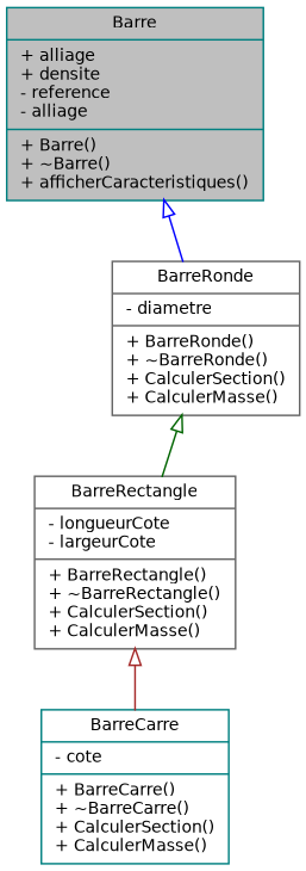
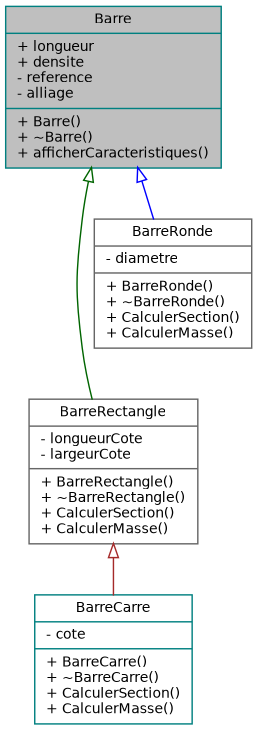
  digraph {
    node [color=teal fillcolor=white fontname=Helvetica fontsize=10 shape=record style=filled]
    edge [arrowtail=onormal dir=back fontname=Helvetica fontsize=10 labelfontname=Helvetica labelfontsize=10 style=solid]
-   n1 [fillcolor=grey75 fontcolor=black height=0.2 label="{Barre\n|+ alliage\l+ densite\l- reference\l- alliage\l|+ Barre()\l+ ~Barre()\l+ afficherCaracteristiques()\l}" width=0.4]
+   n1 [fillcolor=grey75 fontcolor=black height=0.2 label="{Barre\n|+ longueur\l+ densite\l- reference\l- alliage\l|+ Barre()\l+ ~Barre()\l+ afficherCaracteristiques()\l}" width=0.4]
    n2 [color=gray40 height=0.2 label="{BarreRectangle\n|- longueurCote\l- largeurCote\l|+ BarreRectangle()\l+ ~BarreRectangle()\l+ CalculerSection()\l+ CalculerMasse()\l}" width=0.4]
    n3 [color=gray40 height=0.2 label="{BarreRonde\n|- diametre\l|+ BarreRonde()\l+ ~BarreRonde()\l+ CalculerSection()\l+ CalculerMasse()\l}" width=0.4]
    n4 [height=0.2 label="{BarreCarre\n|- cote\l|+ BarreCarre()\l+ ~BarreCarre()\l+ CalculerSection()\l+ CalculerMasse()\l}" width=0.4]
-   n3 -> n2 [color=darkgreen]
+   n1 -> n2 [color=darkgreen]
    n1 -> n3 [color=blue]
    n2 -> n4 [color=brown]
  }
